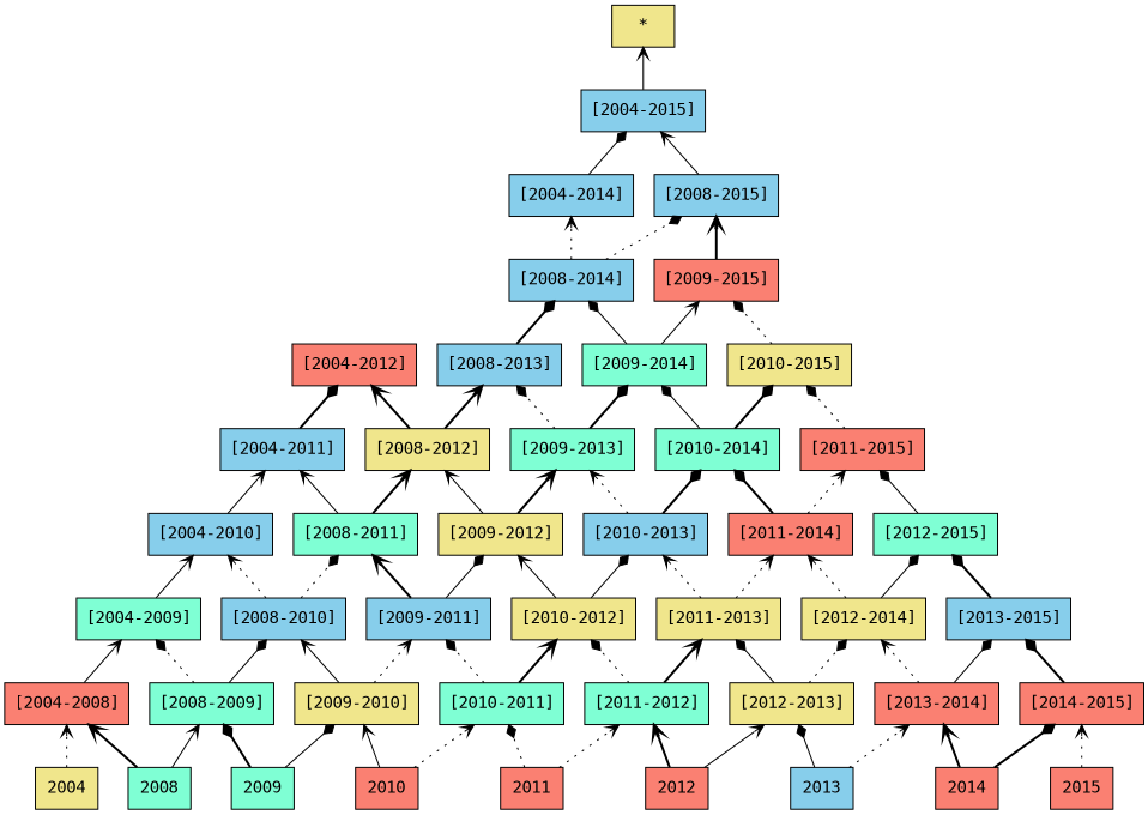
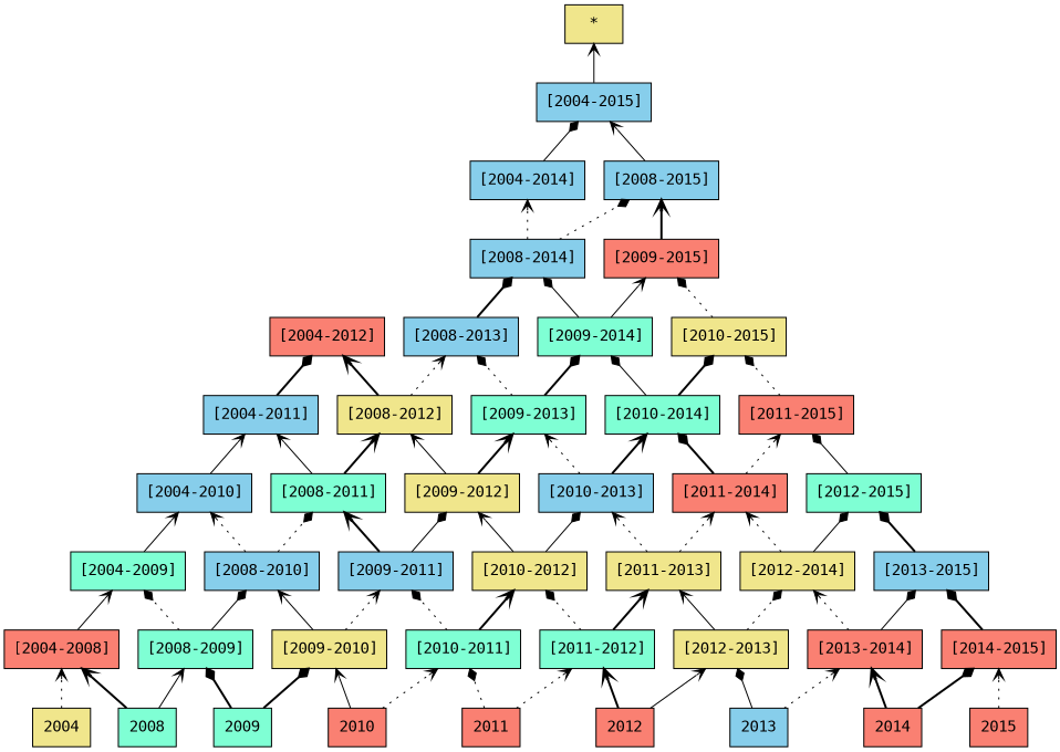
  digraph {
    fontname="DejaVu Sans Mono"
    rankdir=BT
    node [fillcolor=salmon fontname="DejaVu Sans Mono" shape=record style=filled]
    edge [arrowhead=vee fontname="DejaVu Sans Mono" style=dotted]
    n1 [fillcolor=khaki label="{2004}"]
    n2 [label="{[2004-2008]}"]
    n3 [fillcolor=aquamarine label="{2008}"]
    n4 [fillcolor=aquamarine label="{[2008-2009]}"]
    n5 [fillcolor=aquamarine label="{2009}"]
    n6 [fillcolor=khaki label="{[2009-2010]}"]
    n7 [label="{2010}"]
    n8 [fillcolor=aquamarine label="{[2010-2011]}"]
    n9 [label="{2011}"]
    n10 [fillcolor=aquamarine label="{[2011-2012]}"]
    n11 [label="{2012}"]
    n12 [fillcolor=khaki label="{[2012-2013]}"]
    n13 [fillcolor=skyblue label="{2013}"]
    n14 [label="{[2013-2014]}"]
    n15 [label="{2014}"]
    n16 [label="{[2014-2015]}"]
    n17 [label="{2015}"]
    n18 [fillcolor=aquamarine label="{[2004-2009]}"]
    n19 [fillcolor=skyblue label="{[2008-2010]}"]
    n20 [fillcolor=skyblue label="{[2009-2011]}"]
    n21 [fillcolor=khaki label="{[2010-2012]}"]
    n22 [fillcolor=khaki label="{[2011-2013]}"]
    n23 [fillcolor=khaki label="{[2012-2014]}"]
    n24 [fillcolor=skyblue label="{[2013-2015]}"]
    n25 [fillcolor=skyblue label="{[2004-2010]}"]
    n26 [fillcolor=aquamarine label="{[2008-2011]}"]
    n27 [fillcolor=khaki label="{[2009-2012]}"]
    n28 [fillcolor=skyblue label="{[2010-2013]}"]
    n29 [label="{[2011-2014]}"]
    n30 [fillcolor=aquamarine label="{[2012-2015]}"]
    n31 [fillcolor=skyblue label="{[2004-2011]}"]
    n32 [fillcolor=khaki label="{[2008-2012]}"]
    n33 [fillcolor=aquamarine label="{[2009-2013]}"]
    n34 [fillcolor=aquamarine label="{[2010-2014]}"]
    n35 [label="{[2011-2015]}"]
    n36 [label="{[2004-2012]}"]
    n37 [fillcolor=skyblue label="{[2008-2013]}"]
    n38 [fillcolor=aquamarine label="{[2009-2014]}"]
    n39 [fillcolor=khaki label="{[2010-2015]}"]
    n40 [fillcolor=skyblue label="{[2008-2014]}"]
    n41 [label="{[2009-2015]}"]
    n42 [fillcolor=skyblue label="{[2004-2014]}"]
    n43 [fillcolor=skyblue label="{[2008-2015]}"]
    n44 [fillcolor=skyblue label="{[2004-2015]}"]
    n45 [fillcolor=khaki label="{*}"]
    subgraph sub_1 {
      n1
      n2
      n3
      n4
      n5
      n6
      n7
      n8
      n9
      n10
      n11
      n12
      n13
      n14
      n15
      n16
      n17
      n18
      n19
      n20
      n21
      n22
      n23
      n24
      n25
      n26
      n27
      n28
      n29
      n30
      n31
      n32
      n33
      n34
      n35
      n36
      n37
      n38
      n39
      n40
      n41
      n42
      n43
      n44
      n45
    }
    n1 -> n2
    n2 -> n18 [style=solid]
    n3 -> n2 [style=bold]
    n3 -> n4 [style=solid]
    n4 -> n18 [arrowhead=diamond]
    n4 -> n19 [arrowhead=diamond style=solid]
    n5 -> n4 [arrowhead=diamond style=bold]
-   n5 -> n6 [arrowhead=diamond style=solid]
+   n5 -> n6 [arrowhead=diamond style=bold]
    n6 -> n19 [style=solid]
    n6 -> n20
    n7 -> n6 [style=solid]
    n7 -> n8
    n8 -> n20 [arrowhead=diamond]
    n8 -> n21 [style=bold]
    n9 -> n8 [arrowhead=diamond]
    n9 -> n10
    n10 -> n21 [arrowhead=diamond]
    n10 -> n22 [style=bold]
    n11 -> n10 [style=bold]
    n11 -> n12 [style=solid]
-   n12 -> n22 [arrowhead=diamond style=solid]
+   n12 -> n22 [style=solid]
    n12 -> n23 [arrowhead=diamond]
    n13 -> n12 [arrowhead=diamond style=solid]
    n13 -> n14
    n14 -> n23
    n14 -> n24 [arrowhead=diamond style=solid]
    n15 -> n14 [style=bold]
    n15 -> n16 [arrowhead=diamond style=bold]
    n16 -> n24 [arrowhead=diamond style=bold]
    n17 -> n16
    n18 -> n25 [style=solid]
    n19 -> n25
    n19 -> n26 [arrowhead=diamond]
    n20 -> n26 [style=bold]
    n20 -> n27 [arrowhead=diamond style=solid]
    n21 -> n27 [style=solid]
    n21 -> n28 [arrowhead=diamond style=solid]
    n22 -> n28
    n22 -> n29
    n23 -> n29
    n23 -> n30 [arrowhead=diamond style=solid]
    n24 -> n30 [arrowhead=diamond style=bold]
    n25 -> n31 [style=solid]
    n26 -> n31 [style=solid]
    n26 -> n32 [style=bold]
    n27 -> n32 [style=solid]
    n27 -> n33 [style=bold]
    n28 -> n33
-   n28 -> n34 [arrowhead=diamond style=bold]
+   n28 -> n34 [style=bold]
    n29 -> n34 [arrowhead=diamond style=bold]
    n29 -> n35
    n30 -> n35 [arrowhead=diamond style=solid]
    n31 -> n36 [arrowhead=diamond style=bold]
    n32 -> n36 [style=bold]
-   n32 -> n37 [style=bold]
+   n32 -> n37
    n33 -> n37 [arrowhead=diamond]
    n33 -> n38 [arrowhead=diamond style=bold]
    n34 -> n38 [arrowhead=diamond style=solid]
    n34 -> n39 [arrowhead=diamond style=bold]
    n35 -> n39 [arrowhead=diamond]
    n37 -> n40 [arrowhead=diamond style=bold]
    n38 -> n40 [arrowhead=diamond style=solid]
    n38 -> n41 [style=solid]
    n39 -> n41 [arrowhead=diamond]
    n40 -> n42
    n40 -> n43 [arrowhead=diamond]
    n41 -> n43 [style=bold]
    n42 -> n44 [arrowhead=diamond style=solid]
    n43 -> n44 [style=solid]
    n44 -> n45 [style=solid]
  }
